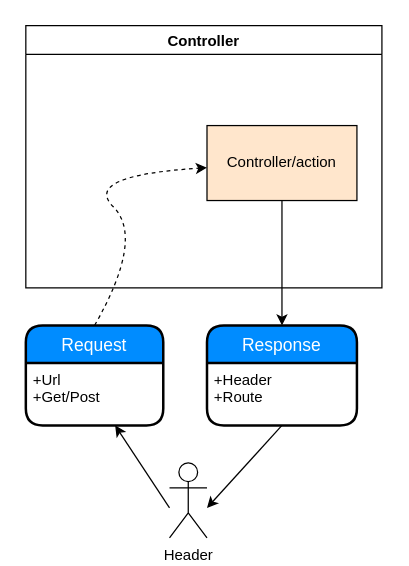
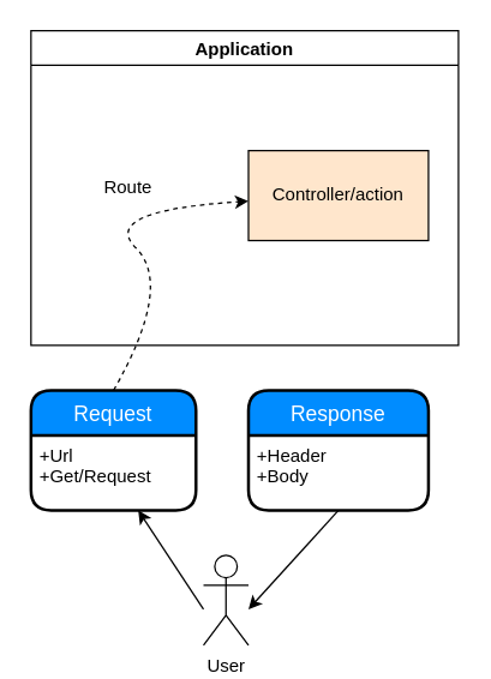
  <mxCell id="0" />
  <mxCell id="1" parent="0" />
- <mxCell id="2" value="Header" style="shape=umlActor;verticalLabelPosition=bottom;labelBackgroundColor=#ffffff;verticalAlign=top;html=1;outlineConnect=0;" vertex="1" parent="1"><mxGeometry x="135" y="370" width="30" height="60" as="geometry" /></mxCell>
+ <mxCell id="2" value="User" style="shape=umlActor;verticalLabelPosition=bottom;labelBackgroundColor=#ffffff;verticalAlign=top;html=1;outlineConnect=0;" vertex="1" parent="1"><mxGeometry x="135" y="370" width="30" height="60" as="geometry" /></mxCell>
  <mxCell id="3" value="" style="curved=1;endArrow=classic;html=1;exitX=0.5;exitY=0;exitDx=0;exitDy=0;dashed=1;" edge="1" parent="1" source="5" target="4"><mxGeometry width="50" height="50" relative="1" as="geometry"><mxPoint x="75" y="260" as="sourcePoint" /><mxPoint x="155" y="120" as="targetPoint" /><Array as="points"><mxPoint x="115" y="190" /><mxPoint x="65" y="140" /></Array></mxGeometry></mxCell>
  <mxCell id="4" value="Controller/action" style="rounded=0;whiteSpace=wrap;html=1;fillColor=#ffe6cc;" vertex="1" parent="1"><mxGeometry x="165" y="100" width="120" height="60" as="geometry" /></mxCell>
  <mxCell id="5" value="Request" style="swimlane;childLayout=stackLayout;horizontal=1;startSize=30;horizontalStack=0;fillColor=#008cff;fontColor=#FFFFFF;rounded=1;fontSize=14;fontStyle=0;strokeWidth=2;resizeParent=0;resizeLast=1;shadow=0;dashed=0;align=center;" vertex="1" parent="1"><mxGeometry x="20" y="260" width="110" height="80" as="geometry" /></mxCell>
- <mxCell id="6" value="+Url&#10;+Get/Post" style="align=left;strokeColor=none;fillColor=none;spacingLeft=4;fontSize=12;verticalAlign=top;resizable=0;rotatable=0;part=1;" vertex="1" parent="5"><mxGeometry y="30" width="110" height="50" as="geometry" /></mxCell>
+ <mxCell id="6" value="+Url&#10;+Get/Request" style="align=left;strokeColor=none;fillColor=none;spacingLeft=4;fontSize=12;verticalAlign=top;resizable=0;rotatable=0;part=1;" vertex="1" parent="5"><mxGeometry y="30" width="110" height="50" as="geometry" /></mxCell>
  <mxCell id="7" value="Response" style="swimlane;childLayout=stackLayout;horizontal=1;startSize=30;horizontalStack=0;fillColor=#008cff;fontColor=#FFFFFF;rounded=1;fontSize=14;fontStyle=0;strokeWidth=2;resizeParent=0;resizeLast=1;shadow=0;dashed=0;align=center;" vertex="1" parent="1"><mxGeometry x="165" y="260" width="120" height="80" as="geometry" /></mxCell>
- <mxCell id="8" value="+Header&#10;+Route" style="align=left;strokeColor=none;fillColor=none;spacingLeft=4;fontSize=12;verticalAlign=top;resizable=0;rotatable=0;part=1;" vertex="1" parent="7"><mxGeometry y="30" width="120" height="50" as="geometry" /></mxCell>
- <mxCell id="9" value="Controller" style="swimlane;" vertex="1" parent="1"><mxGeometry x="20" y="20" width="285" height="210" as="geometry" /></mxCell>
- <mxCell id="11" value="" style="endArrow=classic;html=1;exitX=0.5;exitY=1;exitDx=0;exitDy=0;" edge="1" parent="1" source="4" target="7"><mxGeometry width="50" height="50" relative="1" as="geometry"><mxPoint x="-215" y="510" as="sourcePoint" /><mxPoint x="-165" y="460" as="targetPoint" /></mxGeometry></mxCell>
+ <mxCell id="8" value="+Header&#10;+Body" style="align=left;strokeColor=none;fillColor=none;spacingLeft=4;fontSize=12;verticalAlign=top;resizable=0;rotatable=0;part=1;" vertex="1" parent="7"><mxGeometry y="30" width="120" height="50" as="geometry" /></mxCell>
+ <mxCell id="9" value="Application" style="swimlane;" vertex="1" parent="1"><mxGeometry x="20" y="20" width="285" height="210" as="geometry" /></mxCell>
+ <mxCell id="10" value="Route" style="text;html=1;strokeColor=none;fillColor=none;align=center;verticalAlign=middle;whiteSpace=wrap;rounded=0;" vertex="1" parent="9"><mxGeometry x="45" y="95" width="40" height="20" as="geometry" /></mxCell>
  <mxCell id="12" value="" style="endArrow=classic;html=1;" edge="1" parent="1" target="6"><mxGeometry width="50" height="50" relative="1" as="geometry"><mxPoint x="135" y="406" as="sourcePoint" /><mxPoint x="-145" y="500" as="targetPoint" /></mxGeometry></mxCell>
  <mxCell id="13" value="" style="endArrow=classic;html=1;exitX=0.5;exitY=1;exitDx=0;exitDy=0;" edge="1" parent="1" source="8"><mxGeometry width="50" height="50" relative="1" as="geometry"><mxPoint x="-195" y="550" as="sourcePoint" /><mxPoint x="165" y="406" as="targetPoint" /></mxGeometry></mxCell>
